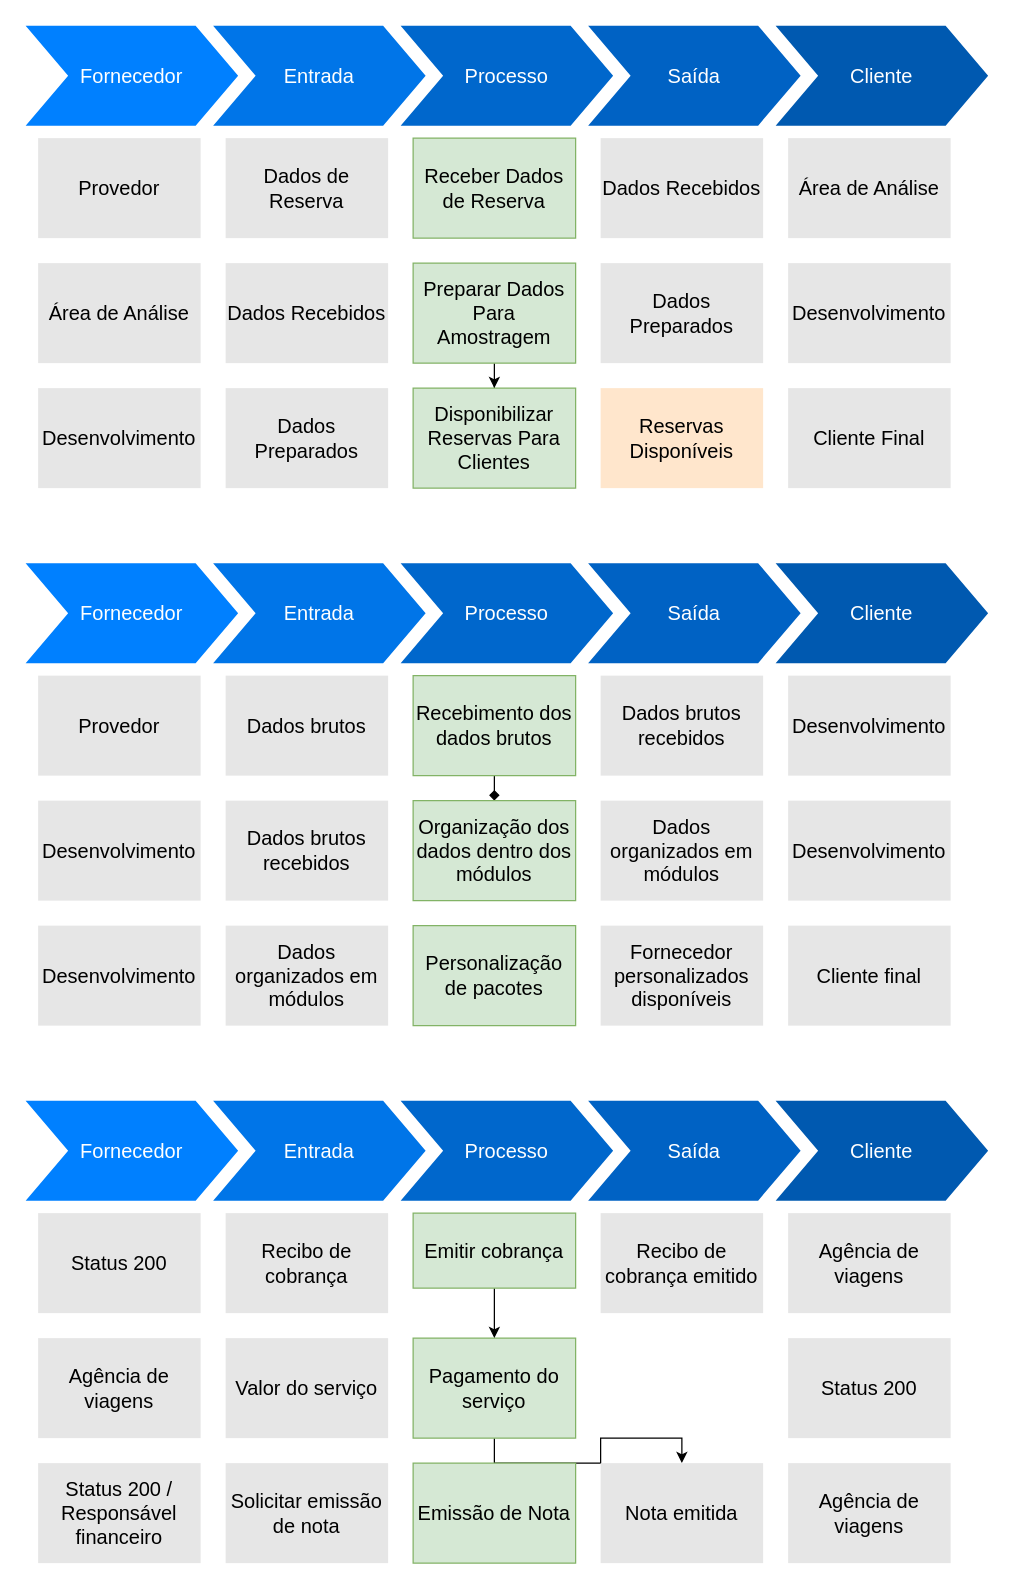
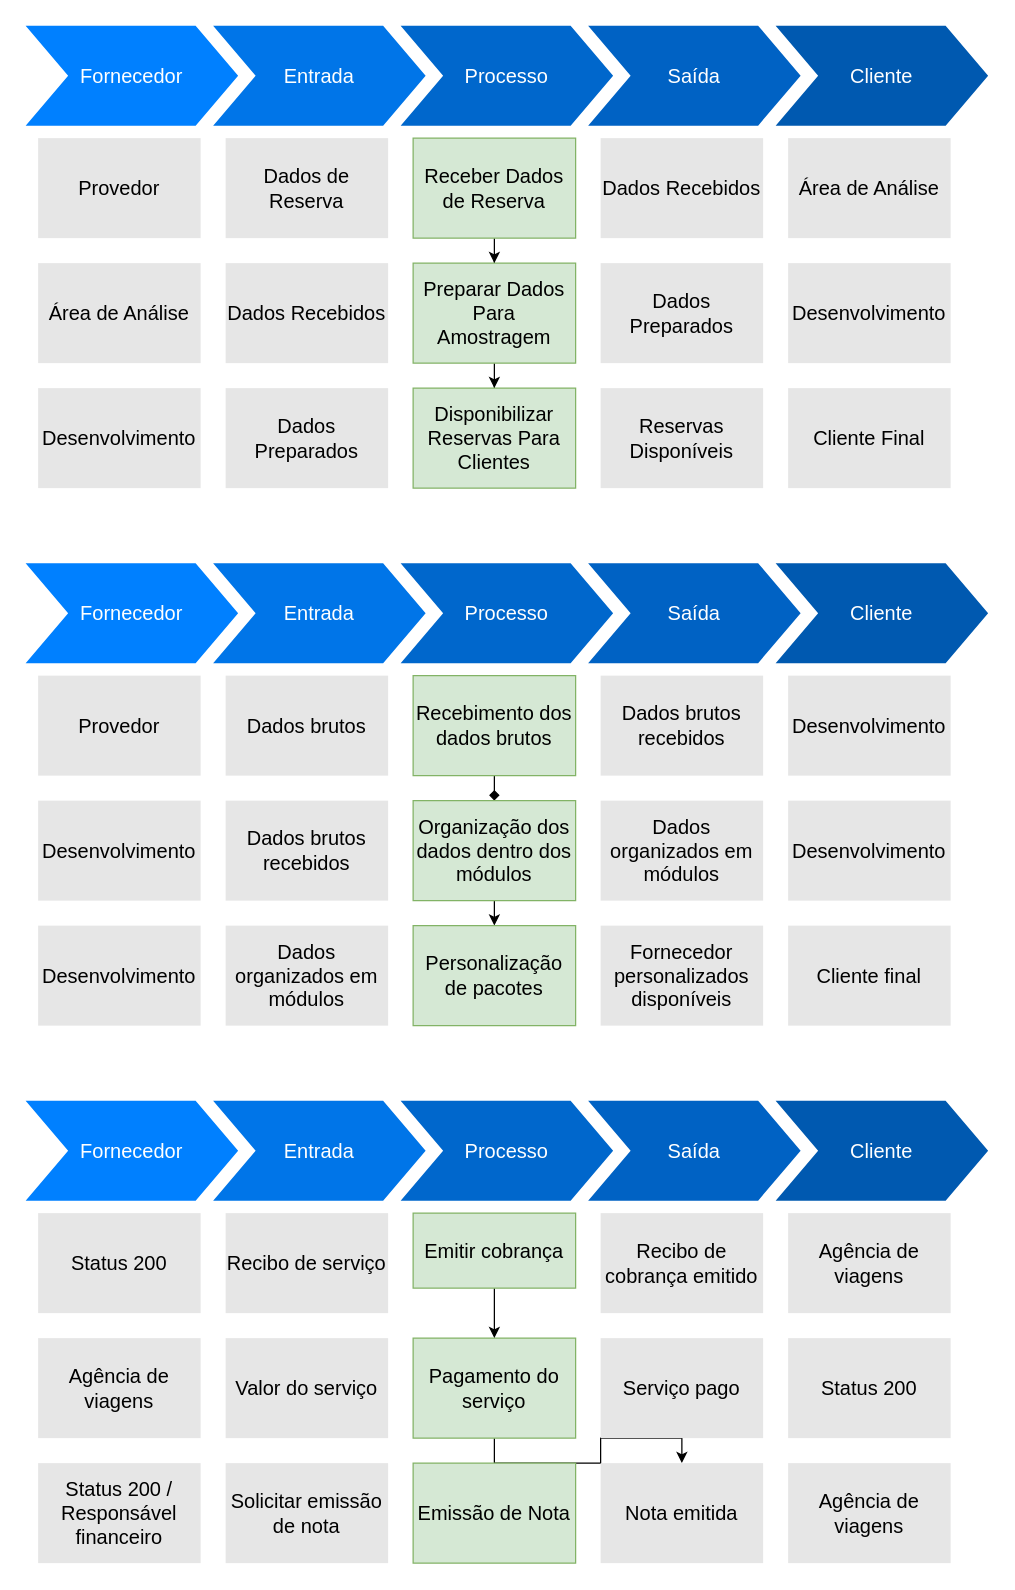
  <mxCell id="0" />
  <mxCell id="1" parent="0" />
  <mxCell id="2" value="Fornecedor" style="shape=step;whiteSpace=wrap;html=1;fontSize=16;fillColor=#0080FF;fontColor=#FFFFFF;strokeColor=none;" parent="1" vertex="1"><mxGeometry x="20" y="20" width="170" height="80" as="geometry" /></mxCell>
  <mxCell id="3" value="Entrada" style="shape=step;whiteSpace=wrap;html=1;fontSize=16;fillColor=#0075E8;fontColor=#FFFFFF;strokeColor=none;" parent="1" vertex="1"><mxGeometry x="170" y="20" width="170" height="80" as="geometry" /></mxCell>
  <mxCell id="4" value="Processo" style="shape=step;whiteSpace=wrap;html=1;fontSize=16;fillColor=#0067CC;fontColor=#FFFFFF;strokeColor=none;" parent="1" vertex="1"><mxGeometry x="320" y="20" width="170" height="80" as="geometry" /></mxCell>
  <mxCell id="5" value="Saída" style="shape=step;whiteSpace=wrap;html=1;fontSize=16;fillColor=#0062C4;fontColor=#FFFFFF;strokeColor=none;" parent="1" vertex="1"><mxGeometry x="470" y="20" width="170" height="80" as="geometry" /></mxCell>
  <mxCell id="6" value="Cliente" style="shape=step;whiteSpace=wrap;html=1;fontSize=16;fillColor=#0059B0;fontColor=#FFFFFF;strokeColor=none;" parent="1" vertex="1"><mxGeometry x="620" y="20" width="170" height="80" as="geometry" /></mxCell>
  <mxCell id="7" value="Provedor" style="rounded=0;whiteSpace=wrap;html=1;fontSize=16;strokeColor=none;fillColor=#E6E6E6;" vertex="1" parent="1"><mxGeometry x="30" y="110" width="130" height="80" as="geometry" /></mxCell>
  <mxCell id="8" value="Área de Análise" style="rounded=0;whiteSpace=wrap;html=1;fontSize=16;strokeColor=none;fillColor=#E6E6E6;" vertex="1" parent="1"><mxGeometry x="30" y="210" width="130" height="80" as="geometry" /></mxCell>
  <mxCell id="9" value="Desenvolvimento" style="rounded=0;whiteSpace=wrap;html=1;fontSize=16;strokeColor=none;fillColor=#E6E6E6;" vertex="1" parent="1"><mxGeometry x="30" y="310" width="130" height="80" as="geometry" /></mxCell>
  <mxCell id="10" value="Dados de Reserva" style="rounded=0;whiteSpace=wrap;html=1;fontSize=16;strokeColor=none;fillColor=#E6E6E6;" vertex="1" parent="1"><mxGeometry x="180" y="110" width="130" height="80" as="geometry" /></mxCell>
  <mxCell id="11" value="Dados Recebidos" style="rounded=0;whiteSpace=wrap;html=1;fontSize=16;strokeColor=none;fillColor=#E6E6E6;" vertex="1" parent="1"><mxGeometry x="180" y="210" width="130" height="80" as="geometry" /></mxCell>
  <mxCell id="12" value="Dados Preparados" style="rounded=0;whiteSpace=wrap;html=1;fontSize=16;strokeColor=none;fillColor=#E6E6E6;" vertex="1" parent="1"><mxGeometry x="180" y="310" width="130" height="80" as="geometry" /></mxCell>
+ <mxCell id="13" style="edgeStyle=orthogonalEdgeStyle;rounded=0;orthogonalLoop=1;jettySize=auto;html=1;exitX=0.5;exitY=1;exitDx=0;exitDy=0;fontSize=16;" edge="1" parent="1" source="14" target="16"><mxGeometry relative="1" as="geometry" /></mxCell>
  <mxCell id="14" value="Receber Dados de Reserva" style="rounded=0;whiteSpace=wrap;html=1;fontSize=16;strokeColor=#82b366;fillColor=#d5e8d4;" vertex="1" parent="1"><mxGeometry x="330" y="110" width="130" height="80" as="geometry" /></mxCell>
  <mxCell id="15" style="edgeStyle=orthogonalEdgeStyle;rounded=0;orthogonalLoop=1;jettySize=auto;html=1;exitX=0.5;exitY=1;exitDx=0;exitDy=0;fontSize=16;" edge="1" parent="1" source="16" target="17"><mxGeometry relative="1" as="geometry" /></mxCell>
  <mxCell id="16" value="Preparar Dados Para Amostragem" style="rounded=0;whiteSpace=wrap;html=1;fontSize=16;strokeColor=#82b366;fillColor=#d5e8d4;" vertex="1" parent="1"><mxGeometry x="330" y="210" width="130" height="80" as="geometry" /></mxCell>
  <mxCell id="17" value="Disponibilizar Reservas Para Clientes" style="rounded=0;whiteSpace=wrap;html=1;fontSize=16;strokeColor=#82b366;fillColor=#d5e8d4;" vertex="1" parent="1"><mxGeometry x="330" y="310" width="130" height="80" as="geometry" /></mxCell>
  <mxCell id="18" value="Dados Recebidos" style="rounded=0;whiteSpace=wrap;html=1;fontSize=16;strokeColor=none;fillColor=#E6E6E6;" vertex="1" parent="1"><mxGeometry x="480" y="110" width="130" height="80" as="geometry" /></mxCell>
  <mxCell id="19" value="Dados Preparados" style="rounded=0;whiteSpace=wrap;html=1;fontSize=16;strokeColor=none;fillColor=#E6E6E6;" vertex="1" parent="1"><mxGeometry x="480" y="210" width="130" height="80" as="geometry" /></mxCell>
- <mxCell id="20" value="Reservas Disponíveis" style="rounded=0;whiteSpace=wrap;html=1;fontSize=16;strokeColor=none;fillColor=#ffe6cc;" vertex="1" parent="1"><mxGeometry x="480" y="310" width="130" height="80" as="geometry" /></mxCell>
+ <mxCell id="20" value="Reservas Disponíveis" style="rounded=0;whiteSpace=wrap;html=1;fontSize=16;strokeColor=none;fillColor=#E6E6E6;" vertex="1" parent="1"><mxGeometry x="480" y="310" width="130" height="80" as="geometry" /></mxCell>
  <mxCell id="21" value="Área de Análise" style="rounded=0;whiteSpace=wrap;html=1;fontSize=16;strokeColor=none;fillColor=#E6E6E6;" vertex="1" parent="1"><mxGeometry x="630" y="110" width="130" height="80" as="geometry" /></mxCell>
  <mxCell id="22" value="Desenvolvimento" style="rounded=0;whiteSpace=wrap;html=1;fontSize=16;strokeColor=none;fillColor=#E6E6E6;" vertex="1" parent="1"><mxGeometry x="630" y="210" width="130" height="80" as="geometry" /></mxCell>
  <mxCell id="23" value="Cliente Final" style="rounded=0;whiteSpace=wrap;html=1;fontSize=16;strokeColor=none;fillColor=#E6E6E6;" vertex="1" parent="1"><mxGeometry x="630" y="310" width="130" height="80" as="geometry" /></mxCell>
  <mxCell id="24" value="Fornecedor" style="shape=step;whiteSpace=wrap;html=1;fontSize=16;fillColor=#0080FF;fontColor=#FFFFFF;strokeColor=none;" vertex="1" parent="1"><mxGeometry x="20" y="450" width="170" height="80" as="geometry" /></mxCell>
  <mxCell id="25" value="Entrada" style="shape=step;whiteSpace=wrap;html=1;fontSize=16;fillColor=#0075E8;fontColor=#FFFFFF;strokeColor=none;" vertex="1" parent="1"><mxGeometry x="170" y="450" width="170" height="80" as="geometry" /></mxCell>
  <mxCell id="26" value="Processo" style="shape=step;whiteSpace=wrap;html=1;fontSize=16;fillColor=#0067CC;fontColor=#FFFFFF;strokeColor=none;" vertex="1" parent="1"><mxGeometry x="320" y="450" width="170" height="80" as="geometry" /></mxCell>
  <mxCell id="27" value="Saída" style="shape=step;whiteSpace=wrap;html=1;fontSize=16;fillColor=#0062C4;fontColor=#FFFFFF;strokeColor=none;" vertex="1" parent="1"><mxGeometry x="470" y="450" width="170" height="80" as="geometry" /></mxCell>
  <mxCell id="28" value="Cliente" style="shape=step;whiteSpace=wrap;html=1;fontSize=16;fillColor=#0059B0;fontColor=#FFFFFF;strokeColor=none;" vertex="1" parent="1"><mxGeometry x="620" y="450" width="170" height="80" as="geometry" /></mxCell>
  <mxCell id="29" value="Provedor" style="rounded=0;whiteSpace=wrap;html=1;fontSize=16;strokeColor=none;fillColor=#E6E6E6;" vertex="1" parent="1"><mxGeometry x="30" y="540" width="130" height="80" as="geometry" /></mxCell>
  <mxCell id="30" value="Desenvolvimento" style="rounded=0;whiteSpace=wrap;html=1;fontSize=16;strokeColor=none;fillColor=#E6E6E6;" vertex="1" parent="1"><mxGeometry x="30" y="640" width="130" height="80" as="geometry" /></mxCell>
  <mxCell id="31" value="Desenvolvimento" style="rounded=0;whiteSpace=wrap;html=1;fontSize=16;strokeColor=none;fillColor=#E6E6E6;" vertex="1" parent="1"><mxGeometry x="30" y="740" width="130" height="80" as="geometry" /></mxCell>
  <mxCell id="32" value="Dados brutos" style="rounded=0;whiteSpace=wrap;html=1;fontSize=16;strokeColor=none;fillColor=#E6E6E6;" vertex="1" parent="1"><mxGeometry x="180" y="540" width="130" height="80" as="geometry" /></mxCell>
  <mxCell id="33" value="Dados brutos recebidos" style="rounded=0;whiteSpace=wrap;html=1;fontSize=16;strokeColor=none;fillColor=#E6E6E6;" vertex="1" parent="1"><mxGeometry x="180" y="640" width="130" height="80" as="geometry" /></mxCell>
  <mxCell id="34" value="Dados organizados em módulos" style="rounded=0;whiteSpace=wrap;html=1;fontSize=16;strokeColor=none;fillColor=#E6E6E6;" vertex="1" parent="1"><mxGeometry x="180" y="740" width="130" height="80" as="geometry" /></mxCell>
  <mxCell id="35" style="edgeStyle=orthogonalEdgeStyle;rounded=0;orthogonalLoop=1;jettySize=auto;html=1;exitX=0.5;exitY=1;exitDx=0;exitDy=0;entryX=0.5;entryY=0;entryDx=0;entryDy=0;fontSize=16;endArrow=diamond;" edge="1" parent="1" source="36" target="38"><mxGeometry relative="1" as="geometry" /></mxCell>
  <mxCell id="36" value="Recebimento dos dados brutos" style="rounded=0;whiteSpace=wrap;html=1;fontSize=16;strokeColor=#82b366;fillColor=#d5e8d4;" vertex="1" parent="1"><mxGeometry x="330" y="540" width="130" height="80" as="geometry" /></mxCell>
+ <mxCell id="37" style="edgeStyle=orthogonalEdgeStyle;rounded=0;orthogonalLoop=1;jettySize=auto;html=1;exitX=0.5;exitY=1;exitDx=0;exitDy=0;entryX=0.5;entryY=0;entryDx=0;entryDy=0;fontSize=16;" edge="1" parent="1" source="38" target="39"><mxGeometry relative="1" as="geometry" /></mxCell>
  <mxCell id="38" value="&lt;span&gt;Organização dos dados dentro dos módulos&lt;/span&gt;" style="rounded=0;whiteSpace=wrap;html=1;fontSize=16;strokeColor=#82b366;fillColor=#d5e8d4;" vertex="1" parent="1"><mxGeometry x="330" y="640" width="130" height="80" as="geometry" /></mxCell>
  <mxCell id="39" value="Personalização de pacotes" style="rounded=0;whiteSpace=wrap;html=1;fontSize=16;strokeColor=#82b366;fillColor=#d5e8d4;" vertex="1" parent="1"><mxGeometry x="330" y="740" width="130" height="80" as="geometry" /></mxCell>
  <mxCell id="40" value="Dados brutos recebidos" style="rounded=0;whiteSpace=wrap;html=1;fontSize=16;strokeColor=none;fillColor=#E6E6E6;" vertex="1" parent="1"><mxGeometry x="480" y="540" width="130" height="80" as="geometry" /></mxCell>
  <mxCell id="41" value="Dados organizados em módulos" style="rounded=0;whiteSpace=wrap;html=1;fontSize=16;strokeColor=none;fillColor=#E6E6E6;" vertex="1" parent="1"><mxGeometry x="480" y="640" width="130" height="80" as="geometry" /></mxCell>
  <mxCell id="42" value="Fornecedor personalizados&lt;br&gt;disponíveis" style="rounded=0;whiteSpace=wrap;html=1;fontSize=16;strokeColor=none;fillColor=#E6E6E6;" vertex="1" parent="1"><mxGeometry x="480" y="740" width="130" height="80" as="geometry" /></mxCell>
  <mxCell id="43" value="Desenvolvimento" style="rounded=0;whiteSpace=wrap;html=1;fontSize=16;strokeColor=none;fillColor=#E6E6E6;" vertex="1" parent="1"><mxGeometry x="630" y="540" width="130" height="80" as="geometry" /></mxCell>
  <mxCell id="44" value="Desenvolvimento" style="rounded=0;whiteSpace=wrap;html=1;fontSize=16;strokeColor=none;fillColor=#E6E6E6;" vertex="1" parent="1"><mxGeometry x="630" y="640" width="130" height="80" as="geometry" /></mxCell>
  <mxCell id="45" value="Cliente final" style="rounded=0;whiteSpace=wrap;html=1;fontSize=16;strokeColor=none;fillColor=#E6E6E6;" vertex="1" parent="1"><mxGeometry x="630" y="740" width="130" height="80" as="geometry" /></mxCell>
  <mxCell id="46" value="Fornecedor" style="shape=step;whiteSpace=wrap;html=1;fontSize=16;fillColor=#0080FF;fontColor=#FFFFFF;strokeColor=none;" vertex="1" parent="1"><mxGeometry x="20" y="880" width="170" height="80" as="geometry" /></mxCell>
  <mxCell id="47" value="Entrada" style="shape=step;whiteSpace=wrap;html=1;fontSize=16;fillColor=#0075E8;fontColor=#FFFFFF;strokeColor=none;" vertex="1" parent="1"><mxGeometry x="170" y="880" width="170" height="80" as="geometry" /></mxCell>
  <mxCell id="48" value="Processo" style="shape=step;whiteSpace=wrap;html=1;fontSize=16;fillColor=#0067CC;fontColor=#FFFFFF;strokeColor=none;" vertex="1" parent="1"><mxGeometry x="320" y="880" width="170" height="80" as="geometry" /></mxCell>
  <mxCell id="49" value="Saída" style="shape=step;whiteSpace=wrap;html=1;fontSize=16;fillColor=#0062C4;fontColor=#FFFFFF;strokeColor=none;" vertex="1" parent="1"><mxGeometry x="470" y="880" width="170" height="80" as="geometry" /></mxCell>
  <mxCell id="50" value="Cliente" style="shape=step;whiteSpace=wrap;html=1;fontSize=16;fillColor=#0059B0;fontColor=#FFFFFF;strokeColor=none;" vertex="1" parent="1"><mxGeometry x="620" y="880" width="170" height="80" as="geometry" /></mxCell>
  <mxCell id="51" value="Agência de viagens" style="rounded=0;whiteSpace=wrap;html=1;fontSize=16;strokeColor=none;fillColor=#E6E6E6;" vertex="1" parent="1"><mxGeometry x="30" y="1070" width="130" height="80" as="geometry" /></mxCell>
  <mxCell id="52" value="Status 200 / Responsável financeiro" style="rounded=0;whiteSpace=wrap;html=1;fontSize=16;strokeColor=none;fillColor=#E6E6E6;" vertex="1" parent="1"><mxGeometry x="30" y="1170" width="130" height="80" as="geometry" /></mxCell>
  <mxCell id="53" value="Valor do serviço" style="rounded=0;whiteSpace=wrap;html=1;fontSize=16;strokeColor=none;fillColor=#E6E6E6;" vertex="1" parent="1"><mxGeometry x="180" y="1070" width="130" height="80" as="geometry" /></mxCell>
  <mxCell id="54" value="Solicitar emissão de nota" style="rounded=0;whiteSpace=wrap;html=1;fontSize=16;strokeColor=none;fillColor=#E6E6E6;" vertex="1" parent="1"><mxGeometry x="180" y="1170" width="130" height="80" as="geometry" /></mxCell>
  <mxCell id="55" style="edgeStyle=orthogonalEdgeStyle;rounded=0;orthogonalLoop=1;jettySize=auto;html=1;exitX=0.5;exitY=1;exitDx=0;exitDy=0;fontSize=16;" edge="1" parent="1" source="56" target="59"><mxGeometry relative="1" as="geometry" /></mxCell>
  <mxCell id="56" value="Pagamento do serviço" style="rounded=0;whiteSpace=wrap;html=1;fontSize=16;strokeColor=#82b366;fillColor=#d5e8d4;" vertex="1" parent="1"><mxGeometry x="330" y="1070" width="130" height="80" as="geometry" /></mxCell>
  <mxCell id="57" value="Emissão de Nota" style="rounded=0;whiteSpace=wrap;html=1;fontSize=16;strokeColor=#82b366;fillColor=#d5e8d4;" vertex="1" parent="1"><mxGeometry x="330" y="1170" width="130" height="80" as="geometry" /></mxCell>
+ <mxCell id="58" value="Serviço pago" style="rounded=0;whiteSpace=wrap;html=1;fontSize=16;strokeColor=none;fillColor=#E6E6E6;" vertex="1" parent="1"><mxGeometry x="480" y="1070" width="130" height="80" as="geometry" /></mxCell>
  <mxCell id="59" value="Nota emitida" style="rounded=0;whiteSpace=wrap;html=1;fontSize=16;strokeColor=none;fillColor=#E6E6E6;" vertex="1" parent="1"><mxGeometry x="480" y="1170" width="130" height="80" as="geometry" /></mxCell>
  <mxCell id="60" value="Status 200" style="rounded=0;whiteSpace=wrap;html=1;fontSize=16;strokeColor=none;fillColor=#E6E6E6;" vertex="1" parent="1"><mxGeometry x="630" y="1070" width="130" height="80" as="geometry" /></mxCell>
  <mxCell id="61" value="Agência de viagens" style="rounded=0;whiteSpace=wrap;html=1;fontSize=16;strokeColor=none;fillColor=#E6E6E6;" vertex="1" parent="1"><mxGeometry x="630" y="1170" width="130" height="80" as="geometry" /></mxCell>
  <mxCell id="62" value="Status 200" style="rounded=0;whiteSpace=wrap;html=1;fontSize=16;strokeColor=none;fillColor=#E6E6E6;" vertex="1" parent="1"><mxGeometry x="30" y="970" width="130" height="80" as="geometry" /></mxCell>
- <mxCell id="63" value="Recibo de cobrança" style="rounded=0;whiteSpace=wrap;html=1;fontSize=16;strokeColor=none;fillColor=#E6E6E6;" vertex="1" parent="1"><mxGeometry x="180" y="970" width="130" height="80" as="geometry" /></mxCell>
+ <mxCell id="63" value="Recibo de serviço" style="rounded=0;whiteSpace=wrap;html=1;fontSize=16;strokeColor=none;fillColor=#E6E6E6;" vertex="1" parent="1"><mxGeometry x="180" y="970" width="130" height="80" as="geometry" /></mxCell>
  <mxCell id="64" style="edgeStyle=orthogonalEdgeStyle;rounded=0;orthogonalLoop=1;jettySize=auto;html=1;exitX=0.5;exitY=1;exitDx=0;exitDy=0;entryX=0.5;entryY=0;entryDx=0;entryDy=0;fontSize=16;" edge="1" parent="1" source="65" target="56"><mxGeometry relative="1" as="geometry" /></mxCell>
  <mxCell id="65" value="Emitir cobrança" style="rounded=0;whiteSpace=wrap;html=1;fontSize=16;strokeColor=#82b366;fillColor=#d5e8d4;" vertex="1" parent="1"><mxGeometry x="330" y="970" width="130" height="60" as="geometry" /></mxCell>
  <mxCell id="66" value="Recibo de cobrança emitido" style="rounded=0;whiteSpace=wrap;html=1;fontSize=16;strokeColor=none;fillColor=#E6E6E6;" vertex="1" parent="1"><mxGeometry x="480" y="970" width="130" height="80" as="geometry" /></mxCell>
  <mxCell id="67" value="Agência de viagens" style="rounded=0;whiteSpace=wrap;html=1;fontSize=16;strokeColor=none;fillColor=#E6E6E6;" vertex="1" parent="1"><mxGeometry x="630" y="970" width="130" height="80" as="geometry" /></mxCell>
